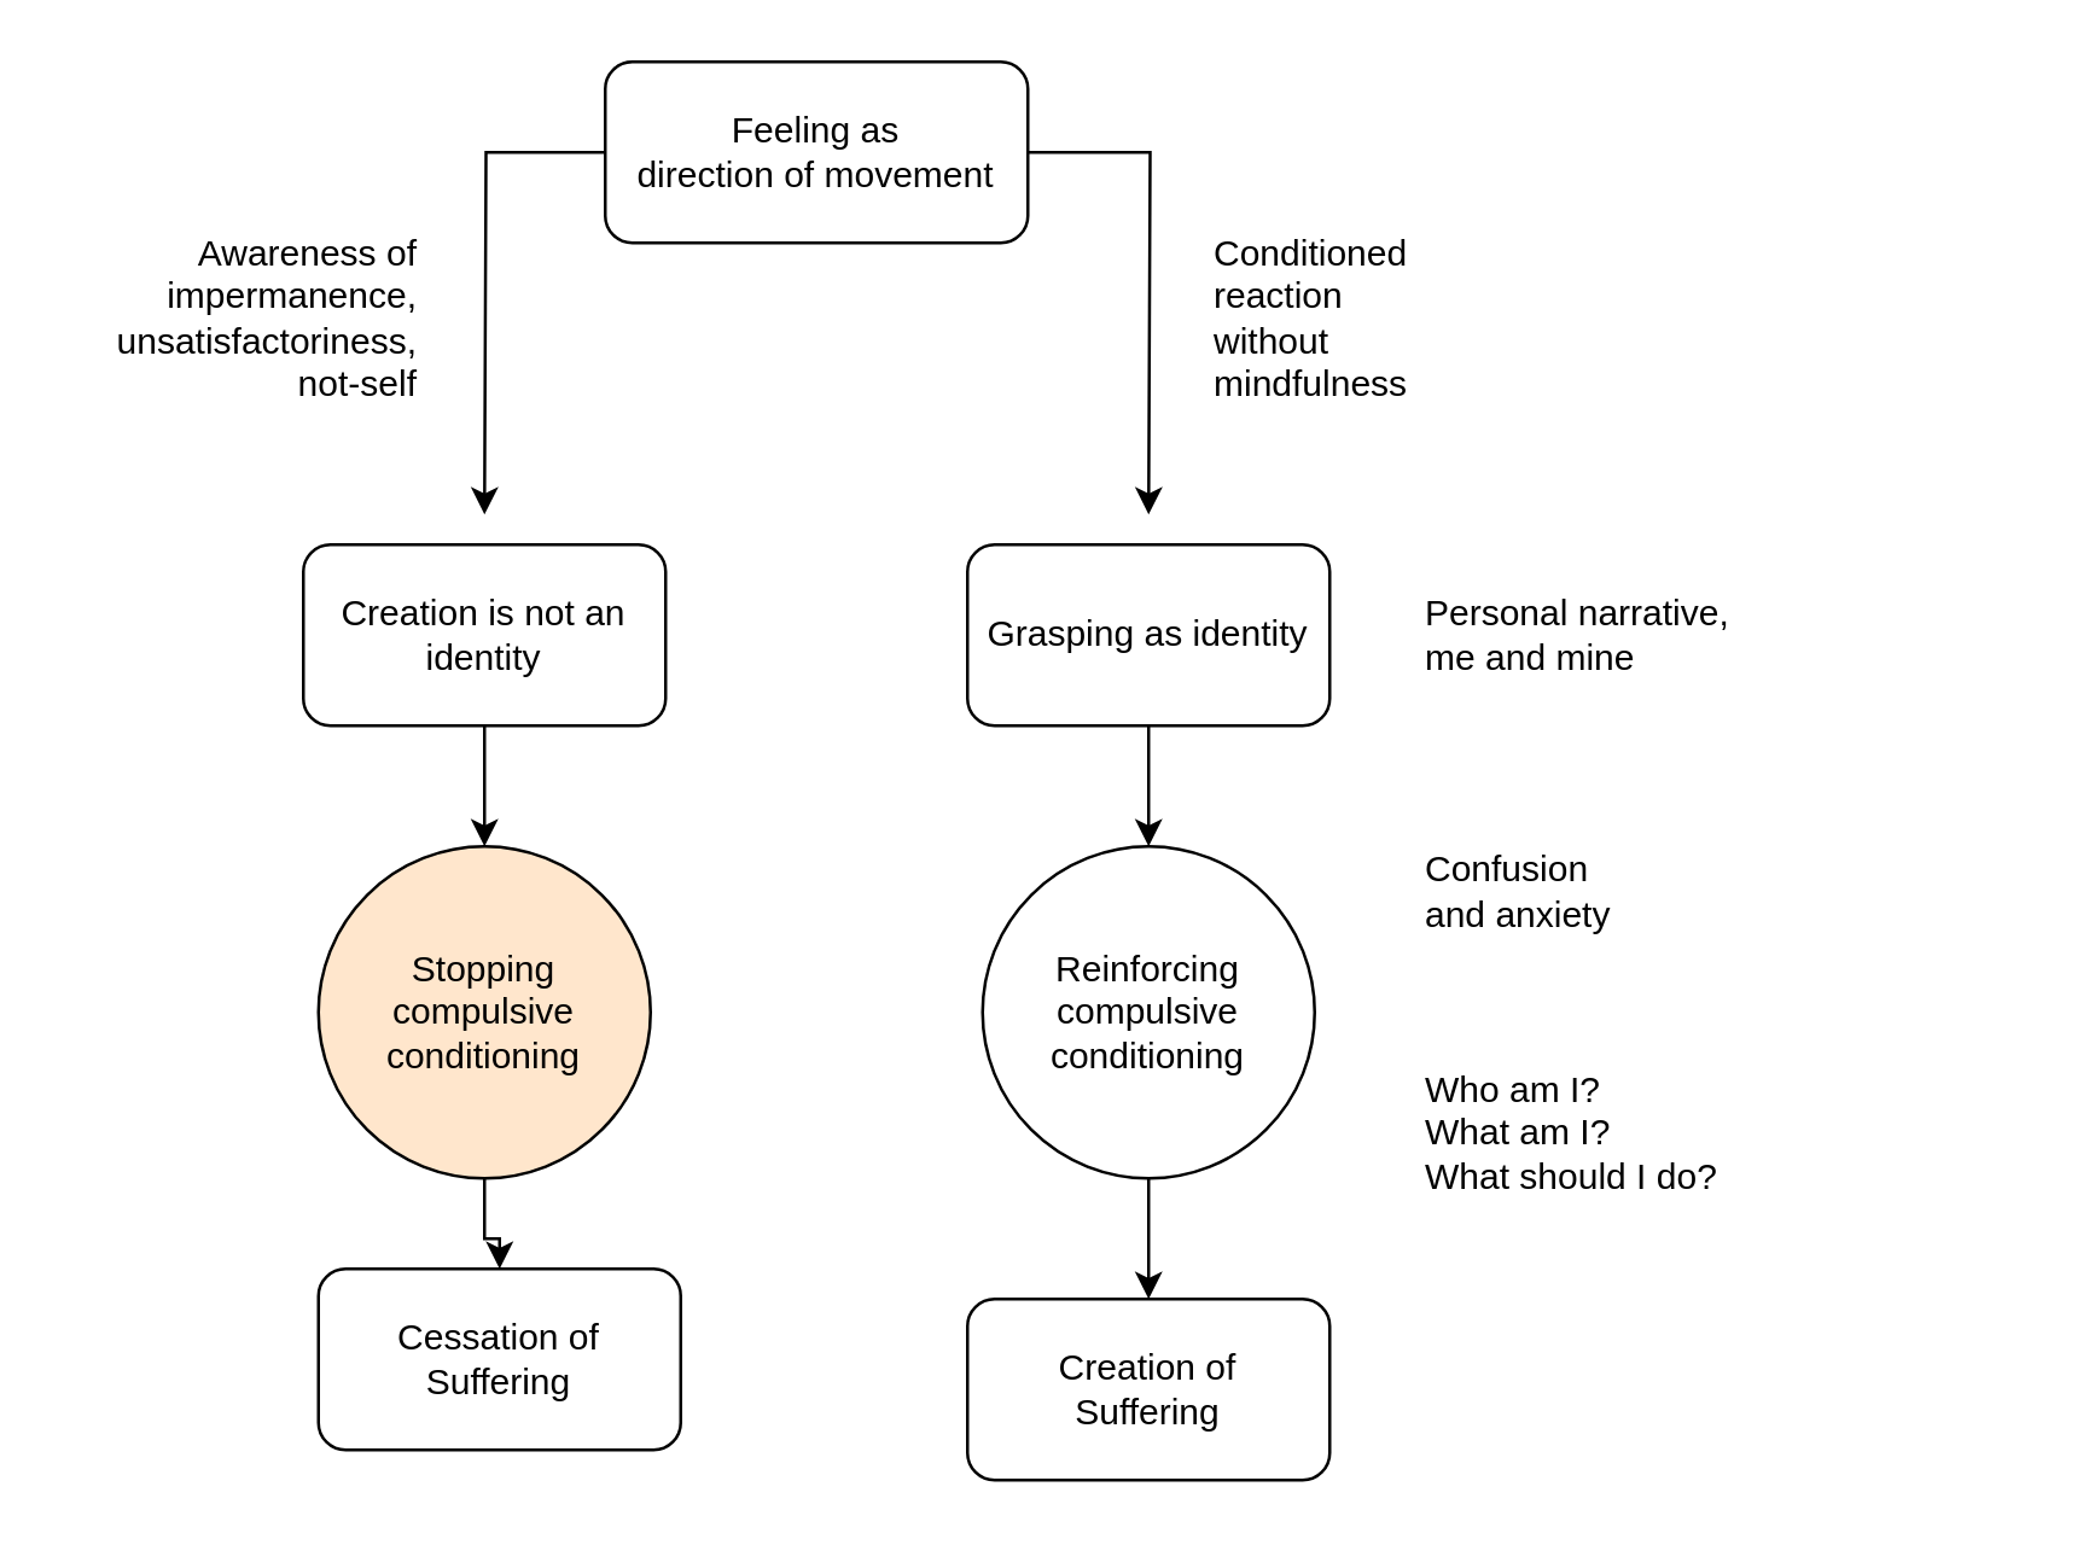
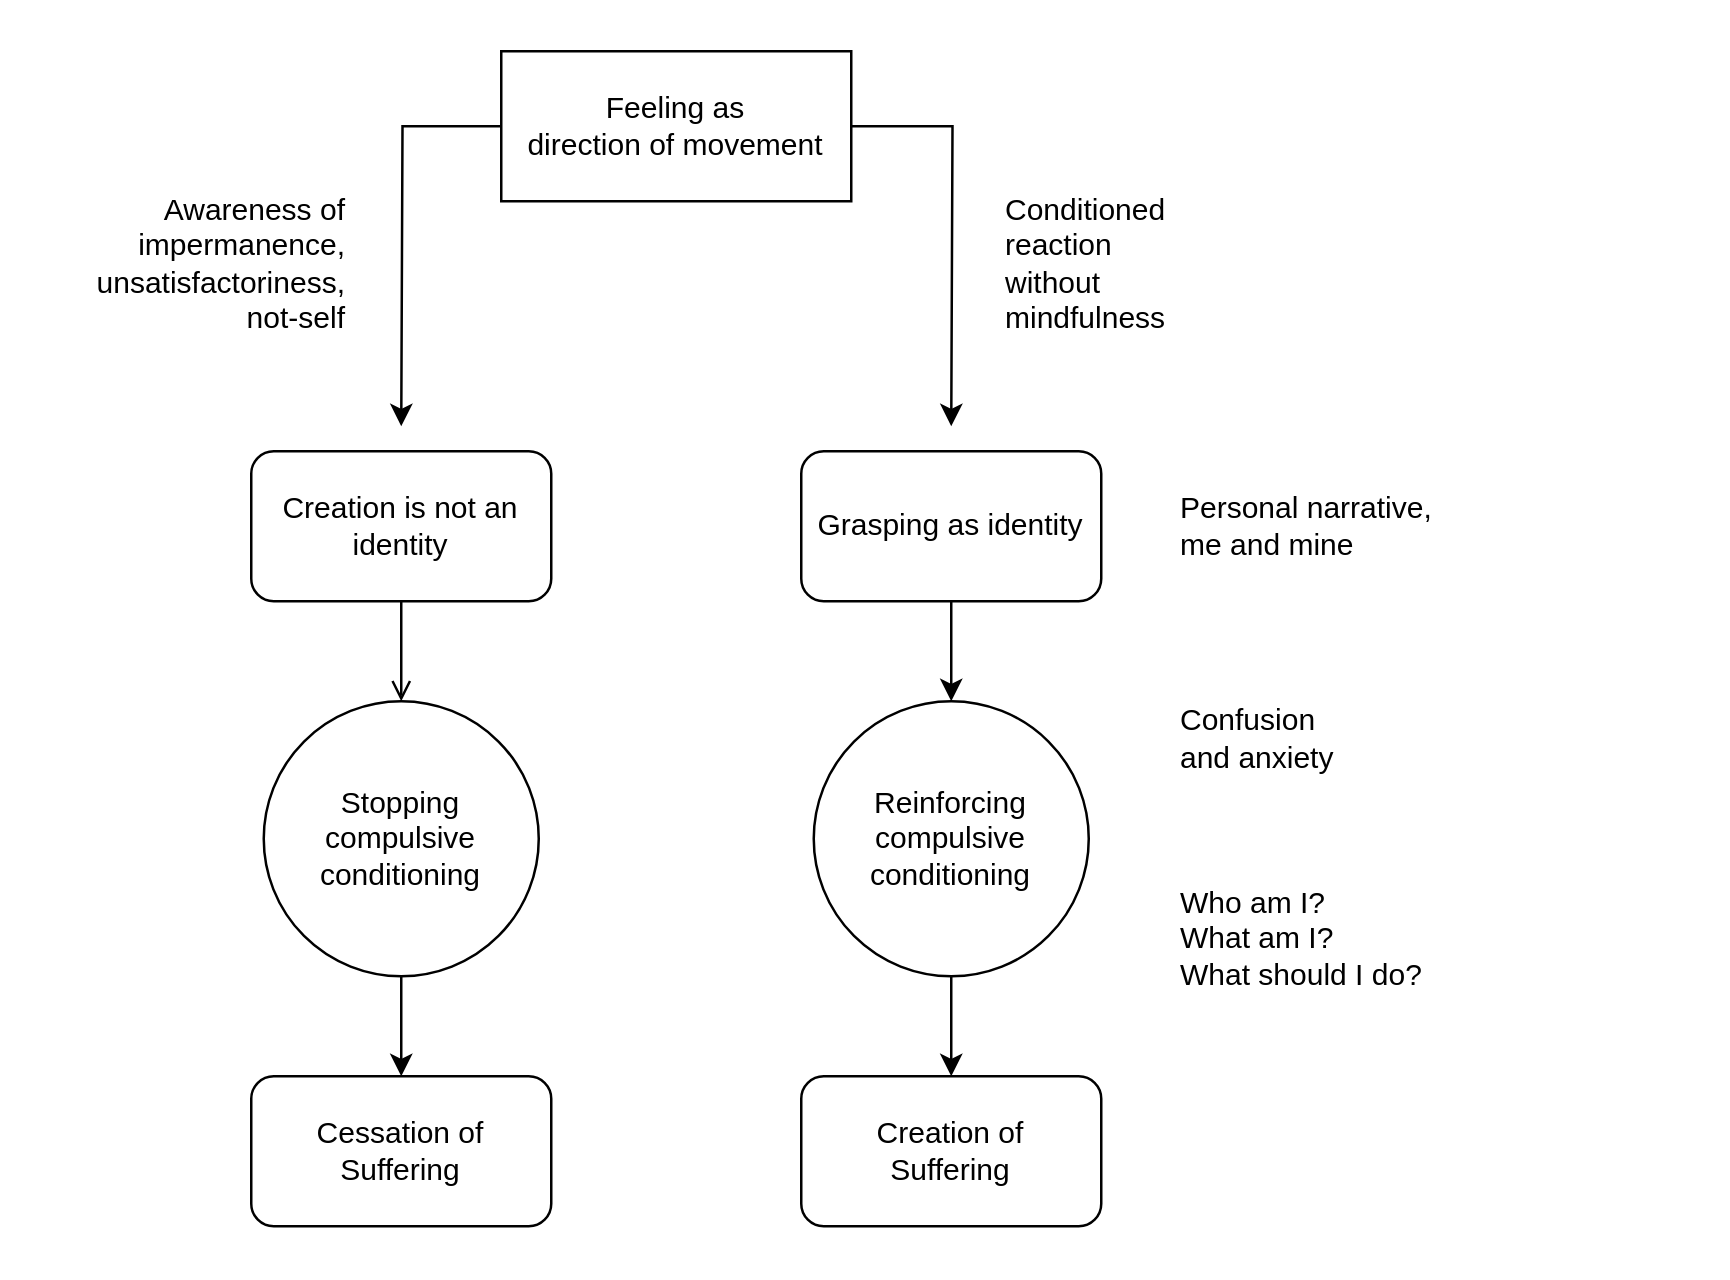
  <mxCell id="0" />
  <mxCell id="1" parent="0" />
  <mxCell id="2" style="edgeStyle=orthogonalEdgeStyle;rounded=0;orthogonalLoop=1;jettySize=auto;html=1;" parent="1" source="4" edge="1"><mxGeometry relative="1" as="geometry"><mxPoint x="160" y="170" as="targetPoint" /></mxGeometry></mxCell>
  <mxCell id="3" style="edgeStyle=orthogonalEdgeStyle;rounded=0;orthogonalLoop=1;jettySize=auto;html=1;" parent="1" source="4" edge="1"><mxGeometry relative="1" as="geometry"><mxPoint x="380" y="170" as="targetPoint" /></mxGeometry></mxCell>
- <mxCell id="4" value="Feeling as&lt;br&gt;direction of movement" style="rounded=1;whiteSpace=wrap;html=1;" parent="1" vertex="1"><mxGeometry x="200" y="20" width="140" height="60" as="geometry" /></mxCell>
+ <mxCell id="4" value="Feeling as&lt;br&gt;direction of movement" style="whiteSpace=wrap;html=1;rounded=0;" parent="1" vertex="1"><mxGeometry x="200" y="20" width="140" height="60" as="geometry" /></mxCell>
  <mxCell id="5" value="Conditioned reaction&lt;br&gt;without mindfulness" style="text;html=1;strokeColor=none;fillColor=none;align=left;verticalAlign=middle;whiteSpace=wrap;rounded=0;" parent="1" vertex="1"><mxGeometry x="400" y="70" width="90" height="70" as="geometry" /></mxCell>
  <mxCell id="6" style="edgeStyle=orthogonalEdgeStyle;rounded=0;orthogonalLoop=1;jettySize=auto;html=1;entryX=0.5;entryY=0;entryDx=0;entryDy=0;" parent="1" source="7" target="10" edge="1"><mxGeometry relative="1" as="geometry" /></mxCell>
  <mxCell id="7" value="Grasping as identity" style="rounded=1;whiteSpace=wrap;html=1;" parent="1" vertex="1"><mxGeometry x="320" y="180" width="120" height="60" as="geometry" /></mxCell>
  <mxCell id="8" value="Personal narrative,&lt;br&gt;me and mine" style="text;html=1;strokeColor=none;fillColor=none;align=left;verticalAlign=middle;whiteSpace=wrap;rounded=0;" parent="1" vertex="1"><mxGeometry x="470" y="195" width="150" height="30" as="geometry" /></mxCell>
  <mxCell id="9" style="edgeStyle=orthogonalEdgeStyle;rounded=0;orthogonalLoop=1;jettySize=auto;html=1;entryX=0.5;entryY=0;entryDx=0;entryDy=0;" parent="1" source="10" target="12" edge="1"><mxGeometry relative="1" as="geometry" /></mxCell>
  <mxCell id="10" value="Reinforcing&lt;br&gt;compulsive&lt;br&gt;conditioning" style="ellipse;whiteSpace=wrap;html=1;aspect=fixed;" parent="1" vertex="1"><mxGeometry x="325" y="280" width="110" height="110" as="geometry" /></mxCell>
  <mxCell id="11" value="Who am I?&lt;br&gt;What am I?&lt;br&gt;What should I do?" style="text;html=1;strokeColor=none;fillColor=none;align=left;verticalAlign=middle;whiteSpace=wrap;rounded=0;" parent="1" vertex="1"><mxGeometry x="470" y="350" width="200" height="50" as="geometry" /></mxCell>
  <mxCell id="12" value="Creation of&lt;br&gt;Suffering" style="rounded=1;whiteSpace=wrap;html=1;" parent="1" vertex="1"><mxGeometry x="320" y="430" width="120" height="60" as="geometry" /></mxCell>
  <mxCell id="13" value="Confusion&lt;br&gt;and anxiety" style="text;html=1;strokeColor=none;fillColor=none;align=left;verticalAlign=middle;whiteSpace=wrap;rounded=0;" parent="1" vertex="1"><mxGeometry x="470" y="280" width="90" height="30" as="geometry" /></mxCell>
  <mxCell id="14" value="Awareness of impermanence, unsatisfactoriness, not-self" style="text;html=1;strokeColor=none;fillColor=none;align=right;verticalAlign=middle;whiteSpace=wrap;rounded=0;" parent="1" vertex="1"><mxGeometry x="20" y="70" width="120" height="70" as="geometry" /></mxCell>
- <mxCell id="15" style="edgeStyle=orthogonalEdgeStyle;rounded=0;orthogonalLoop=1;jettySize=auto;html=1;entryX=0.5;entryY=0;entryDx=0;entryDy=0;" parent="1" source="16" target="18" edge="1"><mxGeometry relative="1" as="geometry" /></mxCell>
+ <mxCell id="15" style="edgeStyle=orthogonalEdgeStyle;rounded=0;orthogonalLoop=1;jettySize=auto;html=1;entryX=0.5;entryY=0;entryDx=0;entryDy=0;endArrow=open;" parent="1" source="16" target="18" edge="1"><mxGeometry relative="1" as="geometry" /></mxCell>
  <mxCell id="16" value="Creation is not an identity" style="rounded=1;whiteSpace=wrap;html=1;" parent="1" vertex="1"><mxGeometry x="100" y="180" width="120" height="60" as="geometry" /></mxCell>
  <mxCell id="17" style="edgeStyle=orthogonalEdgeStyle;rounded=0;orthogonalLoop=1;jettySize=auto;html=1;entryX=0.5;entryY=0;entryDx=0;entryDy=0;" parent="1" source="18" target="19" edge="1"><mxGeometry relative="1" as="geometry" /></mxCell>
- <mxCell id="18" value="Stopping compulsive&lt;br&gt;conditioning" style="ellipse;whiteSpace=wrap;html=1;aspect=fixed;fillColor=#ffe6cc;" parent="1" vertex="1"><mxGeometry x="105" y="280" width="110" height="110" as="geometry" /></mxCell>
- <mxCell id="19" value="Cessation of&lt;br&gt;Suffering" style="rounded=1;whiteSpace=wrap;html=1;" parent="1" vertex="1"><mxGeometry x="105" y="420" width="120" height="60" as="geometry" /></mxCell>
+ <mxCell id="18" value="Stopping compulsive&lt;br&gt;conditioning" style="ellipse;whiteSpace=wrap;html=1;aspect=fixed;" parent="1" vertex="1"><mxGeometry x="105" y="280" width="110" height="110" as="geometry" /></mxCell>
+ <mxCell id="19" value="Cessation of&lt;br&gt;Suffering" style="rounded=1;whiteSpace=wrap;html=1;" parent="1" vertex="1"><mxGeometry x="100" y="430" width="120" height="60" as="geometry" /></mxCell>
